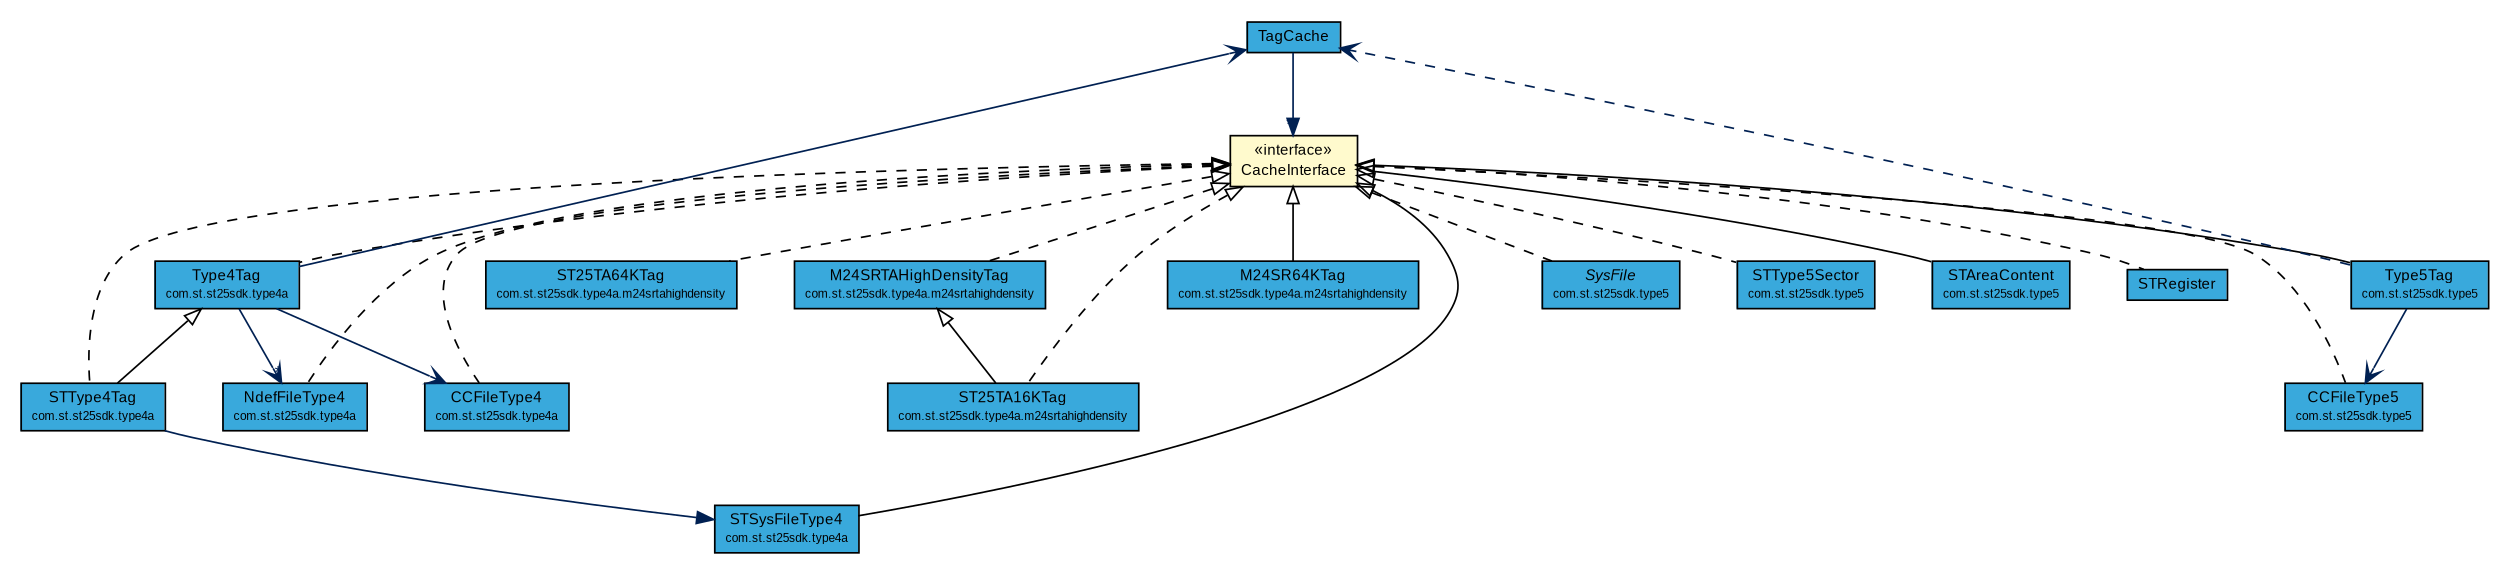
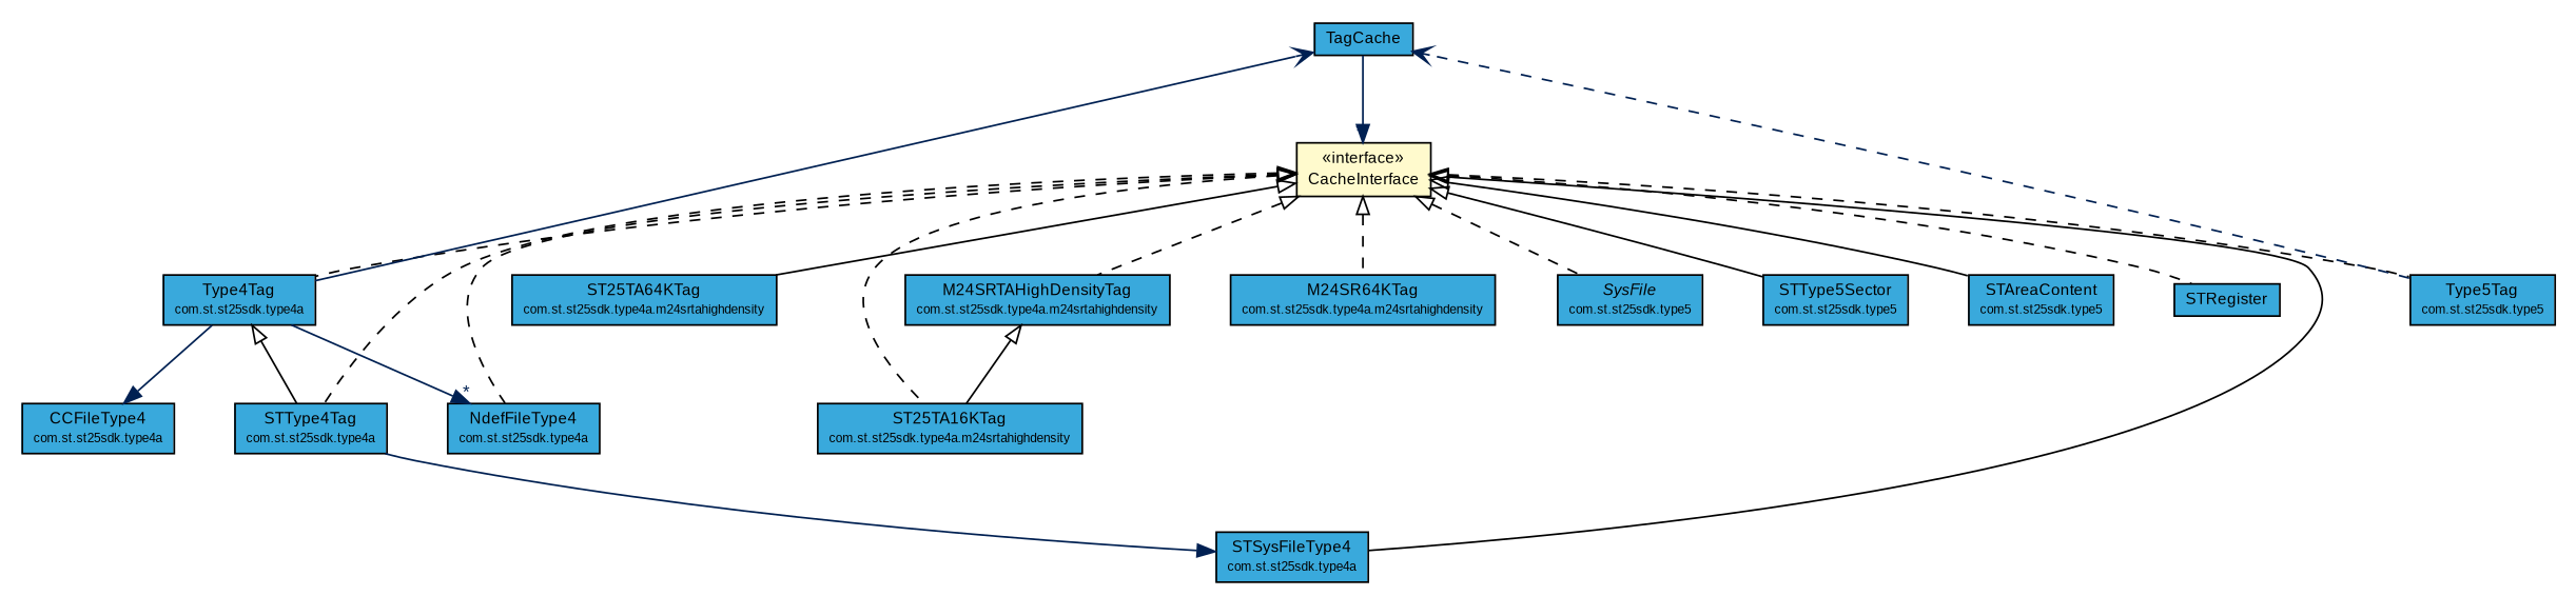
  digraph {
    nodesep=0.25
    ranksep=0.5
    node [fontcolor=black fontname=arial fontsize=9.0 shape=plaintext]
    edge [fontname=arial fontsize=10 headport=p labelfontname=arial labelfontsize=10 tailport=p arrowtail=empty dir=back style=dashed]
    n1 [label=<<table title="com.st.st25sdk.TagCache" border="0" cellborder="1" cellspacing="0" cellpadding="2" port="p" bgcolor="#39a9dc" href="./TagCache.html"> 		<tr><td><table border="0" cellspacing="0" cellpadding="1"> <tr><td align="center" balign="center"> TagCache </td></tr> 		</table></td></tr> 		</table>>]
    n2 [label=<<table title="com.st.st25sdk.CacheInterface" border="0" cellborder="1" cellspacing="0" cellpadding="2" port="p" bgcolor="lemonChiffon" href="./CacheInterface.html"> 		<tr><td><table border="0" cellspacing="0" cellpadding="1"> <tr><td align="center" balign="center"> &#171;interface&#187; </td></tr> <tr><td align="center" balign="center"> CacheInterface </td></tr> 		</table></td></tr> 		</table>>]
    n3 [label=<<table title="com.st.st25sdk.STRegister" border="0" cellborder="1" cellspacing="0" cellpadding="2" port="p" bgcolor="#39a9dc" href="./STRegister.html"> 		<tr><td><table border="0" cellspacing="0" cellpadding="1"> <tr><td align="center" balign="center"> STRegister </td></tr> 		</table></td></tr> 		</table>>]
    n4 [label=<<table title="com.st.st25sdk.type4a.Type4Tag" border="0" cellborder="1" cellspacing="0" cellpadding="2" port="p" bgcolor="#39a9dc" href="./type4a/Type4Tag.html"> 		<tr><td><table border="0" cellspacing="0" cellpadding="1"> <tr><td align="center" balign="center"> Type4Tag </td></tr> <tr><td align="center" balign="center"><font point-size="7.0"> com.st.st25sdk.type4a </font></td></tr> 		</table></td></tr> 		</table>>]
    n5 [label=<<table title="com.st.st25sdk.type4a.STType4Tag" border="0" cellborder="1" cellspacing="0" cellpadding="2" port="p" bgcolor="#39a9dc" href="./type4a/STType4Tag.html"> 		<tr><td><table border="0" cellspacing="0" cellpadding="1"> <tr><td align="center" balign="center"> STType4Tag </td></tr> <tr><td align="center" balign="center"><font point-size="7.0"> com.st.st25sdk.type4a </font></td></tr> 		</table></td></tr> 		</table>>]
    n6 [label=<<table title="com.st.st25sdk.type4a.STSysFileType4" border="0" cellborder="1" cellspacing="0" cellpadding="2" port="p" bgcolor="#39a9dc" href="./type4a/STSysFileType4.html"> 		<tr><td><table border="0" cellspacing="0" cellpadding="1"> <tr><td align="center" balign="center"> STSysFileType4 </td></tr> <tr><td align="center" balign="center"><font point-size="7.0"> com.st.st25sdk.type4a </font></td></tr> 		</table></td></tr> 		</table>>]
    n7 [label=<<table title="com.st.st25sdk.type4a.NdefFileType4" border="0" cellborder="1" cellspacing="0" cellpadding="2" port="p" bgcolor="#39a9dc" href="./type4a/NdefFileType4.html"> 		<tr><td><table border="0" cellspacing="0" cellpadding="1"> <tr><td align="center" balign="center"> NdefFileType4 </td></tr> <tr><td align="center" balign="center"><font point-size="7.0"> com.st.st25sdk.type4a </font></td></tr> 		</table></td></tr> 		</table>>]
    n8 [label=<<table title="com.st.st25sdk.type4a.CCFileType4" border="0" cellborder="1" cellspacing="0" cellpadding="2" port="p" bgcolor="#39a9dc" href="./type4a/CCFileType4.html"> 		<tr><td><table border="0" cellspacing="0" cellpadding="1"> <tr><td align="center" balign="center"> CCFileType4 </td></tr> <tr><td align="center" balign="center"><font point-size="7.0"> com.st.st25sdk.type4a </font></td></tr> 		</table></td></tr> 		</table>>]
    n9 [label=<<table title="com.st.st25sdk.type4a.m24srtahighdensity.ST25TA64KTag" border="0" cellborder="1" cellspacing="0" cellpadding="2" port="p" bgcolor="#39a9dc" href="./type4a/m24srtahighdensity/ST25TA64KTag.html"> 		<tr><td><table border="0" cellspacing="0" cellpadding="1"> <tr><td align="center" balign="center"> ST25TA64KTag </td></tr> <tr><td align="center" balign="center"><font point-size="7.0"> com.st.st25sdk.type4a.m24srtahighdensity </font></td></tr> 		</table></td></tr> 		</table>>]
    n10 [label=<<table title="com.st.st25sdk.type4a.m24srtahighdensity.ST25TA16KTag" border="0" cellborder="1" cellspacing="0" cellpadding="2" port="p" bgcolor="#39a9dc" href="./type4a/m24srtahighdensity/ST25TA16KTag.html"> 		<tr><td><table border="0" cellspacing="0" cellpadding="1"> <tr><td align="center" balign="center"> ST25TA16KTag </td></tr> <tr><td align="center" balign="center"><font point-size="7.0"> com.st.st25sdk.type4a.m24srtahighdensity </font></td></tr> 		</table></td></tr> 		</table>>]
    n11 [label=<<table title="com.st.st25sdk.type4a.m24srtahighdensity.M24SRTAHighDensityTag" border="0" cellborder="1" cellspacing="0" cellpadding="2" port="p" bgcolor="#39a9dc" href="./type4a/m24srtahighdensity/M24SRTAHighDensityTag.html"> 		<tr><td><table border="0" cellspacing="0" cellpadding="1"> <tr><td align="center" balign="center"> M24SRTAHighDensityTag </td></tr> <tr><td align="center" balign="center"><font point-size="7.0"> com.st.st25sdk.type4a.m24srtahighdensity </font></td></tr> 		</table></td></tr> 		</table>>]
    n12 [label=<<table title="com.st.st25sdk.type4a.m24srtahighdensity.M24SR64KTag" border="0" cellborder="1" cellspacing="0" cellpadding="2" port="p" bgcolor="#39a9dc" href="./type4a/m24srtahighdensity/M24SR64KTag.html"> 		<tr><td><table border="0" cellspacing="0" cellpadding="1"> <tr><td align="center" balign="center"> M24SR64KTag </td></tr> <tr><td align="center" balign="center"><font point-size="7.0"> com.st.st25sdk.type4a.m24srtahighdensity </font></td></tr> 		</table></td></tr> 		</table>>]
    n13 [label=<<table title="com.st.st25sdk.type5.Type5Tag" border="0" cellborder="1" cellspacing="0" cellpadding="2" port="p" bgcolor="#39a9dc" href="./type5/Type5Tag.html"> 		<tr><td><table border="0" cellspacing="0" cellpadding="1"> <tr><td align="center" balign="center"> Type5Tag </td></tr> <tr><td align="center" balign="center"><font point-size="7.0"> com.st.st25sdk.type5 </font></td></tr> 		</table></td></tr> 		</table>>]
    n14 [label=<<table title="com.st.st25sdk.type5.SysFile" border="0" cellborder="1" cellspacing="0" cellpadding="2" port="p" bgcolor="#39a9dc" href="./type5/SysFile.html"> 		<tr><td><table border="0" cellspacing="0" cellpadding="1"> <tr><td align="center" balign="center"><font face="arial italic"> SysFile </font></td></tr> <tr><td align="center" balign="center"><font point-size="7.0"> com.st.st25sdk.type5 </font></td></tr> 		</table></td></tr> 		</table>>]
    n15 [label=<<table title="com.st.st25sdk.type5.STType5Sector" border="0" cellborder="1" cellspacing="0" cellpadding="2" port="p" bgcolor="#39a9dc" href="./type5/STType5Sector.html"> 		<tr><td><table border="0" cellspacing="0" cellpadding="1"> <tr><td align="center" balign="center"> STType5Sector </td></tr> <tr><td align="center" balign="center"><font point-size="7.0"> com.st.st25sdk.type5 </font></td></tr> 		</table></td></tr> 		</table>>]
    n16 [label=<<table title="com.st.st25sdk.type5.STAreaContent" border="0" cellborder="1" cellspacing="0" cellpadding="2" port="p" bgcolor="#39a9dc" href="./type5/STAreaContent.html"> 		<tr><td><table border="0" cellspacing="0" cellpadding="1"> <tr><td align="center" balign="center"> STAreaContent </td></tr> <tr><td align="center" balign="center"><font point-size="7.0"> com.st.st25sdk.type5 </font></td></tr> 		</table></td></tr> 		</table>>]
-   n17 [label=<<table title="com.st.st25sdk.type5.CCFileType5" border="0" cellborder="1" cellspacing="0" cellpadding="2" port="p" bgcolor="#39a9dc" href="./type5/CCFileType5.html"> 		<tr><td><table border="0" cellspacing="0" cellpadding="1"> <tr><td align="center" balign="center"> CCFileType5 </td></tr> <tr><td align="center" balign="center"><font point-size="7.0"> com.st.st25sdk.type5 </font></td></tr> 		</table></td></tr> 		</table>>]
    n1 -> n2 [arrowhead=normal color="#002052" fontcolor="#002052" fontsize=10.0 headlabel="*" arrowtail="" dir="" style=""]
    n2 -> n3
    n2 -> n4
    n2 -> n5
    n2 -> n6 [style=solid]
    n2 -> n7
-   n2 -> n8
-   n2 -> n9
+   n2 -> n9 [style=solid]
    n2 -> n10
    n2 -> n11
-   n2 -> n12 [style=solid]
-   n2 -> n13 [style=solid]
+   n2 -> n12
+   n2 -> n13
    n2 -> n14
-   n2 -> n15
+   n2 -> n15 [style=solid]
    n2 -> n16 [style=solid]
-   n2 -> n17
    n4 -> n1 [arrowhead=open color="#002052" fontcolor="#002052" fontsize=10.0 arrowtail="" dir="" style=""]
    n4 -> n5 [style=""]
-   n4 -> n7 [arrowhead=open color="#002052" fontcolor="#002052" fontsize=10.0 headlabel="*" arrowtail="" dir="" style=""]
-   n4 -> n8 [arrowhead=open color="#002052" fontcolor="#002052" fontsize=10.0 arrowtail="" dir="" style=""]
+   n4 -> n7 [arrowhead=normal color="#002052" fontcolor="#002052" fontsize=10.0 headlabel="*" arrowtail="" dir="" style=""]
+   n4 -> n8 [arrowhead=normal color="#002052" fontcolor="#002052" fontsize=10.0 arrowtail="" dir="" style=""]
    n5 -> n6 [arrowhead=normal color="#002052" fontcolor="#002052" fontsize=10.0 arrowtail="" dir="" style=""]
    n11 -> n10 [style=""]
    n13 -> n1 [arrowhead=open color="#002052" fontcolor="#002052" fontsize=10.0 arrowtail="" dir=""]
-   n13 -> n17 [arrowhead=open color="#002052" fontcolor="#002052" fontsize=10.0 arrowtail="" dir="" style=""]
  }
